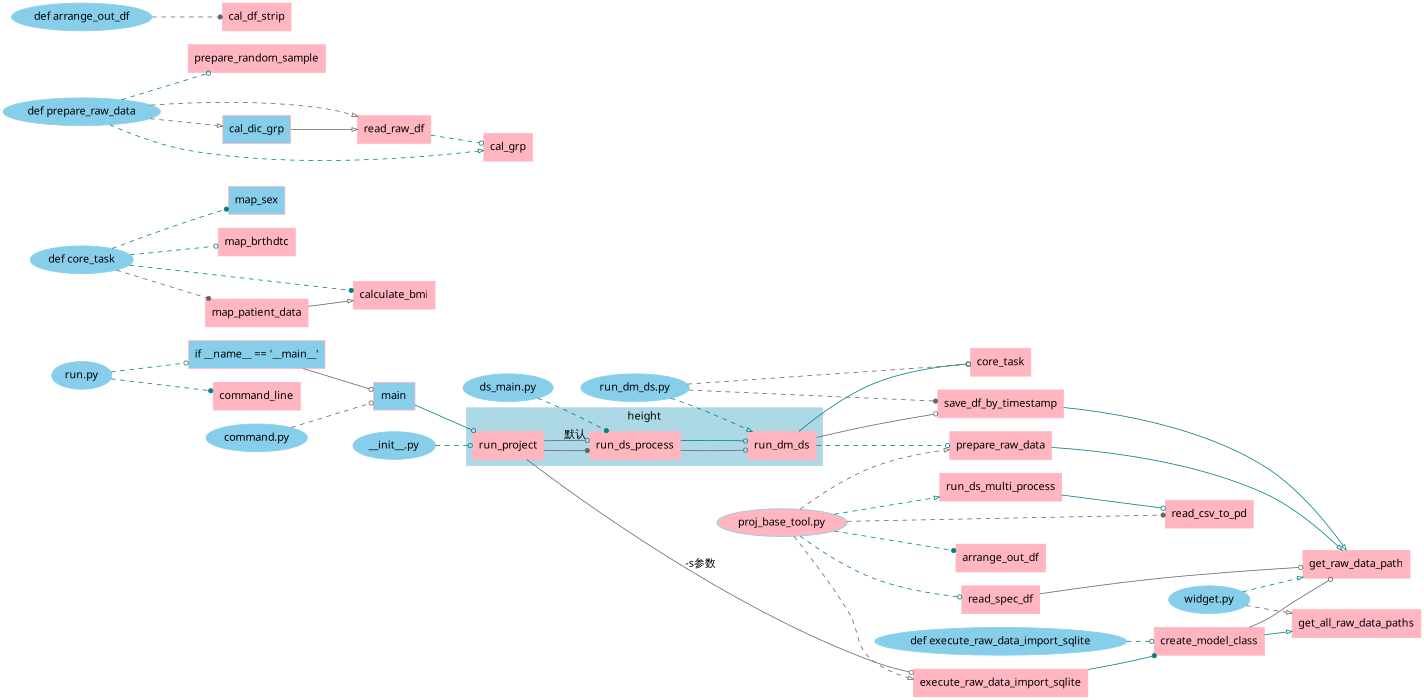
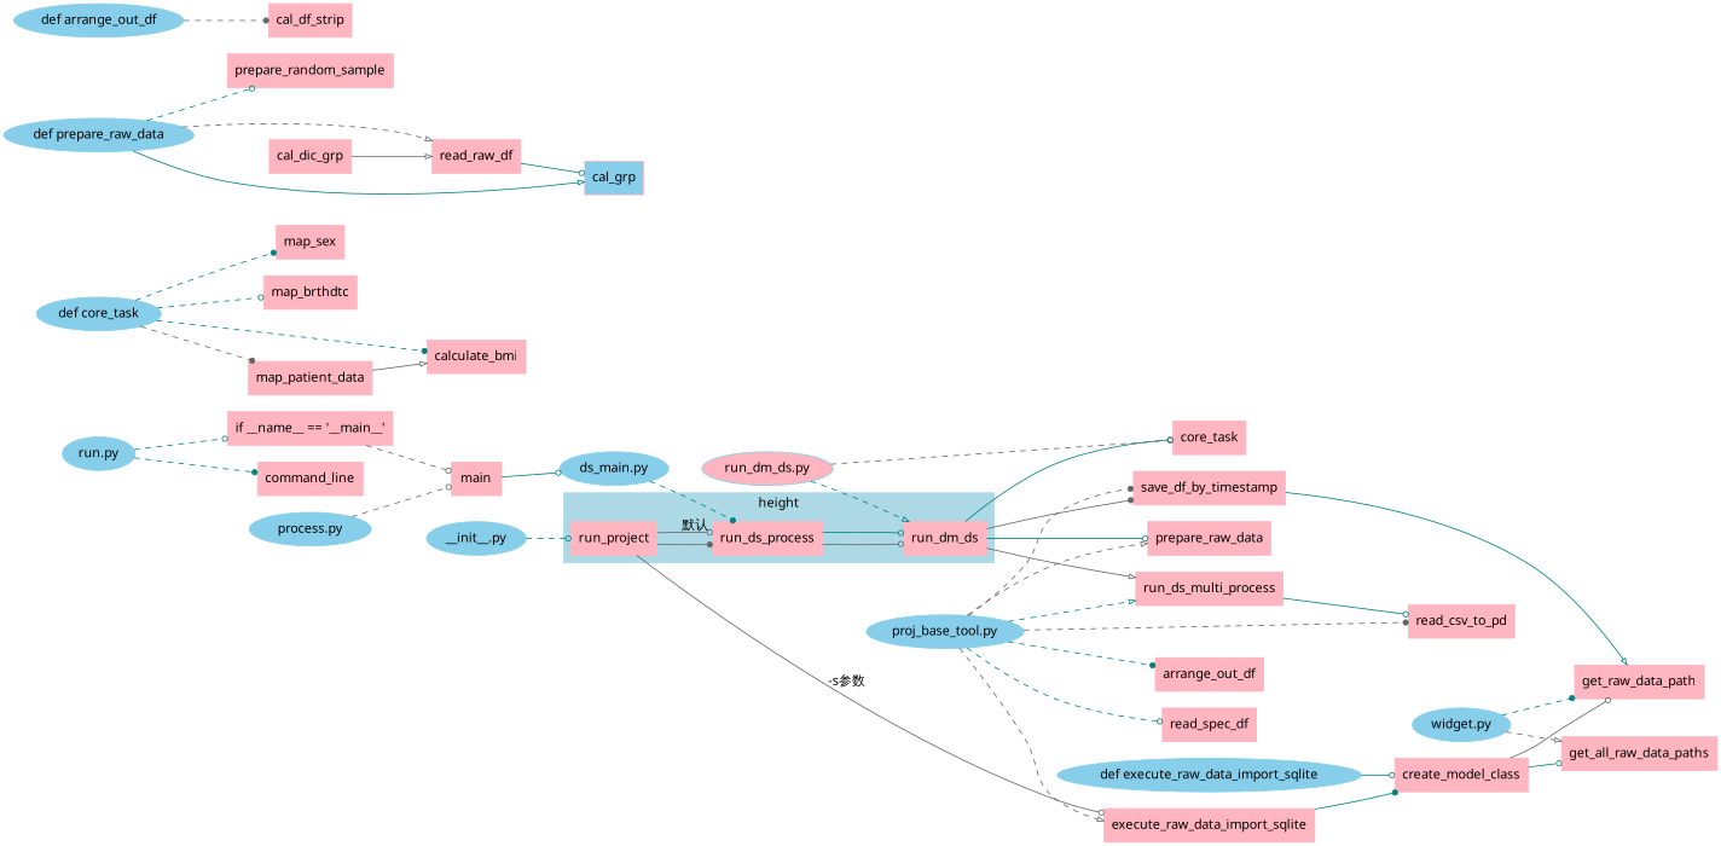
  digraph {
    fontname="Noto Sans"
    rankdir=LR
    node [color=lightpink fontname="Noto Sans" shape=rect style=filled]
    edge [arrowhead=odot arrowsize=0.7 color=teal fontname="Noto Sans" style=dashed]
    n1 [label=run_project]
    n2 [label=run_ds_process]
    n3 [label=run_dm_ds]
    n4 [label=execute_raw_data_import_sqlite]
    n5 [label=core_task]
    n6 [label=prepare_raw_data]
    n7 [label=save_df_by_timestamp]
    n8 [label=run_ds_multi_process]
-   n9 [color=skyblue label="run_dm_ds.py" shape=ellipse]
-   n10 [color=skyblue label="proj_base_tool.py" shape=ellipse fillcolor=lightpink]
+   n9 [color=skyblue label="run_dm_ds.py" shape=ellipse fillcolor=lightpink]
+   n10 [color=skyblue label="proj_base_tool.py" shape=ellipse]
    n11 [label=read_spec_df]
    n12 [label=arrange_out_df]
    n13 [label=read_csv_to_pd]
    n14 [label=get_raw_data_path]
    n15 [label=create_model_class]
    n16 [color=skyblue label="widget.py" shape=ellipse]
    n17 [label=get_all_raw_data_paths]
    n18 [color=skyblue label="ds_main.py" shape=ellipse]
    n19 [color=skyblue label="__init__.py" shape=ellipse]
-   n20 [color=skyblue label="command.py" shape=ellipse]
-   n21 [label=main fillcolor=skyblue]
+   n20 [color=skyblue label="process.py" shape=ellipse]
+   n21 [label=main]
    n22 [color=skyblue label="run.py" shape=ellipse]
    n23 [label=command_line]
-   n24 [label="if __name__ == '__main__'" fillcolor=skyblue]
+   n24 [label="if __name__ == '__main__'"]
    n25 [color=skyblue label="def core_task" shape=ellipse]
-   n26 [label=map_sex fillcolor=skyblue]
+   n26 [label=map_sex]
    n27 [label=map_brthdtc]
    n28 [label=calculate_bmi]
    n29 [label=map_patient_data]
    n30 [color=skyblue label="def prepare_raw_data" shape=ellipse]
    n31 [label=prepare_random_sample]
    n32 [label=read_raw_df]
-   n33 [label=cal_grp]
-   n34 [label=cal_dic_grp fillcolor=skyblue]
+   n33 [label=cal_grp fillcolor=skyblue]
+   n34 [label=cal_dic_grp]
    n35 [color=skyblue label="def arrange_out_df" shape=ellipse]
    n36 [label=cal_df_strip]
    n37 [color=skyblue label="def execute_raw_data_import_sqlite" shape=ellipse]
    subgraph cluster_1 {
      color=lightblue
      label=height
      style=filled
      n1
      n2
      n3
    }
    n1 -> n2 [arrowhead=dot color=gray40 style=solid]
    n1 -> n2 [color=gray40 style=solid xlabel="默认"]
    n1 -> n4 [color=gray40 style=solid xlabel="-s参数"]
    n2 -> n3 [color=gray40 style=solid]
    n2 -> n3 [style=solid]
    n3 -> n5 [style=solid]
-   n3 -> n6
-   n3 -> n7 [color=gray40 style=solid]
+   n3 -> n6 [style=solid]
+   n3 -> n7 [arrowhead=dot color=gray40 style=solid]
+   n3 -> n8 [arrowhead=onormal color=gray40 style=solid]
    n4 -> n15 [arrowhead=dot style=solid]
-   n6 -> n14 [arrowhead=onormal style=solid]
    n7 -> n14 [arrowhead=onormal style=solid]
    n8 -> n13 [style=solid]
    n9 -> n3 [arrowhead=onormal]
    n9 -> n5 [color=gray40]
    n10 -> n4 [arrowhead=onormal color=gray40]
    n10 -> n6 [arrowhead=onormal color=gray40]
-   n9 -> n7 [arrowhead=dot color=gray40]
+   n10 -> n7 [arrowhead=dot color=gray40]
    n10 -> n8 [arrowhead=onormal]
    n10 -> n11
    n10 -> n12 [arrowhead=dot]
    n10 -> n13 [arrowhead=dot color=gray40]
-   n11 -> n14 [color=gray40 style=solid]
    n15 -> n14 [color=gray40 style=solid]
-   n15 -> n17 [arrowhead=onormal style=solid]
-   n16 -> n14 [arrowhead=onormal]
+   n15 -> n17 [style=solid]
+   n16 -> n14 [arrowhead=dot]
    n16 -> n17 [arrowhead=onormal color=gray40]
    n18 -> n2 [arrowhead=dot]
    n19 -> n1
    n20 -> n21 [color=gray40]
-   n21 -> n1 [style=solid]
+   n21 -> n18 [style=solid]
    n22 -> n23 [arrowhead=dot]
    n22 -> n24
-   n24 -> n21 [color=gray40 style=solid]
+   n24 -> n21 [color=gray40]
    n25 -> n26 [arrowhead=dot]
    n25 -> n27
    n25 -> n28 [arrowhead=dot]
    n25 -> n29 [arrowhead=dot color=gray40]
    n29 -> n28 [arrowhead=onormal color=gray40 style=solid]
    n30 -> n31
    n30 -> n32 [arrowhead=onormal color=gray40]
-   n30 -> n33 [arrowhead=onormal]
-   n30 -> n34 [arrowhead=onormal color=gray40]
-   n32 -> n33
+   n30 -> n33 [arrowhead=onormal style=solid]
+   n32 -> n33 [style=solid]
    n34 -> n32 [arrowhead=onormal color=gray40 style=solid]
    n35 -> n36 [arrowhead=dot color=gray40]
-   n37 -> n15
+   n37 -> n15 [style=solid]
  }
